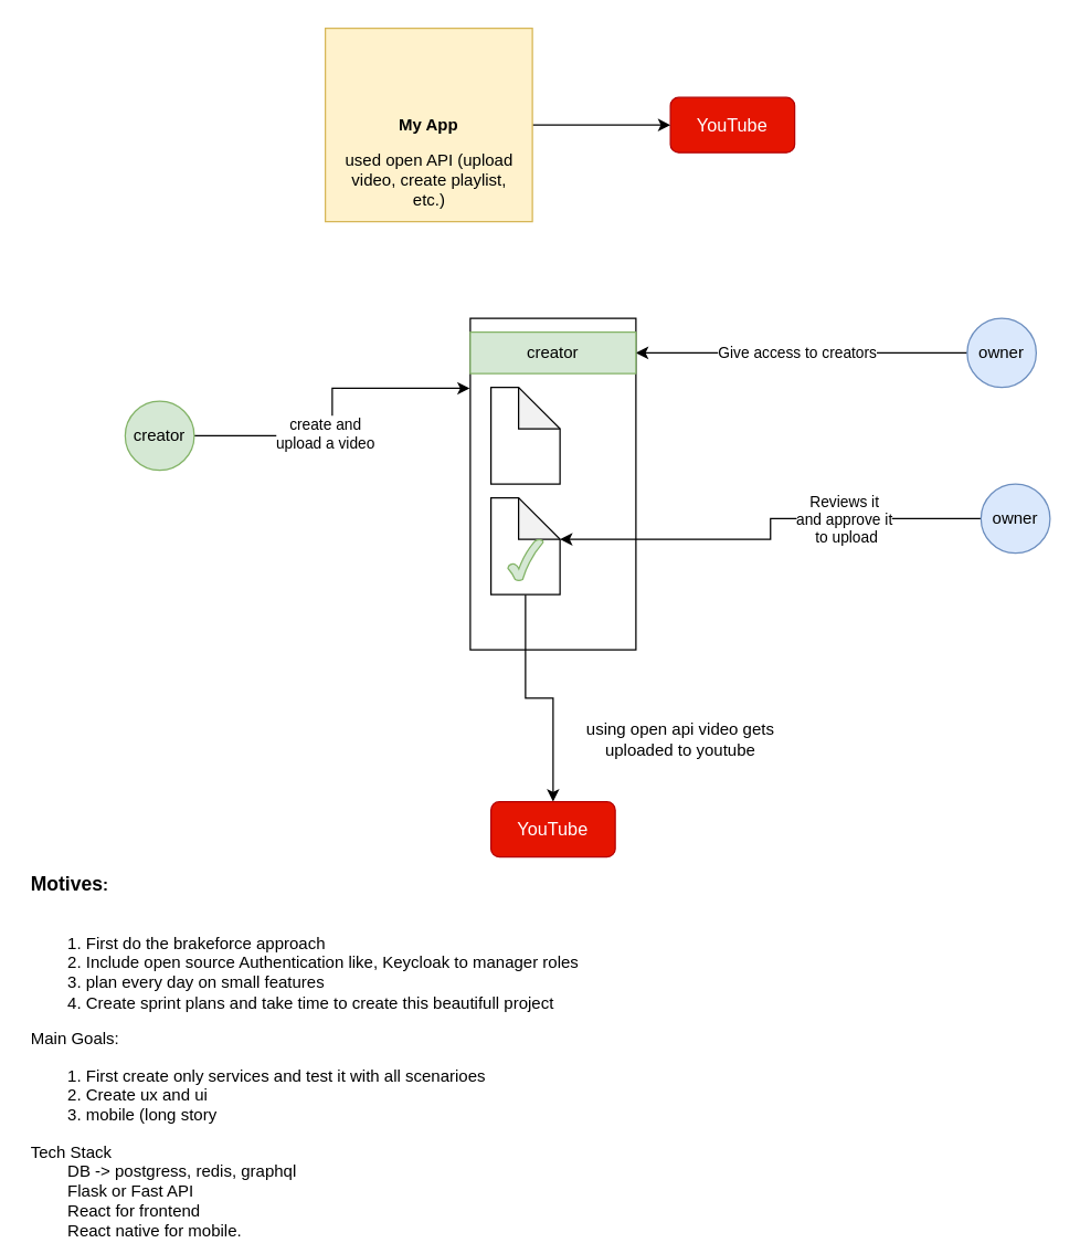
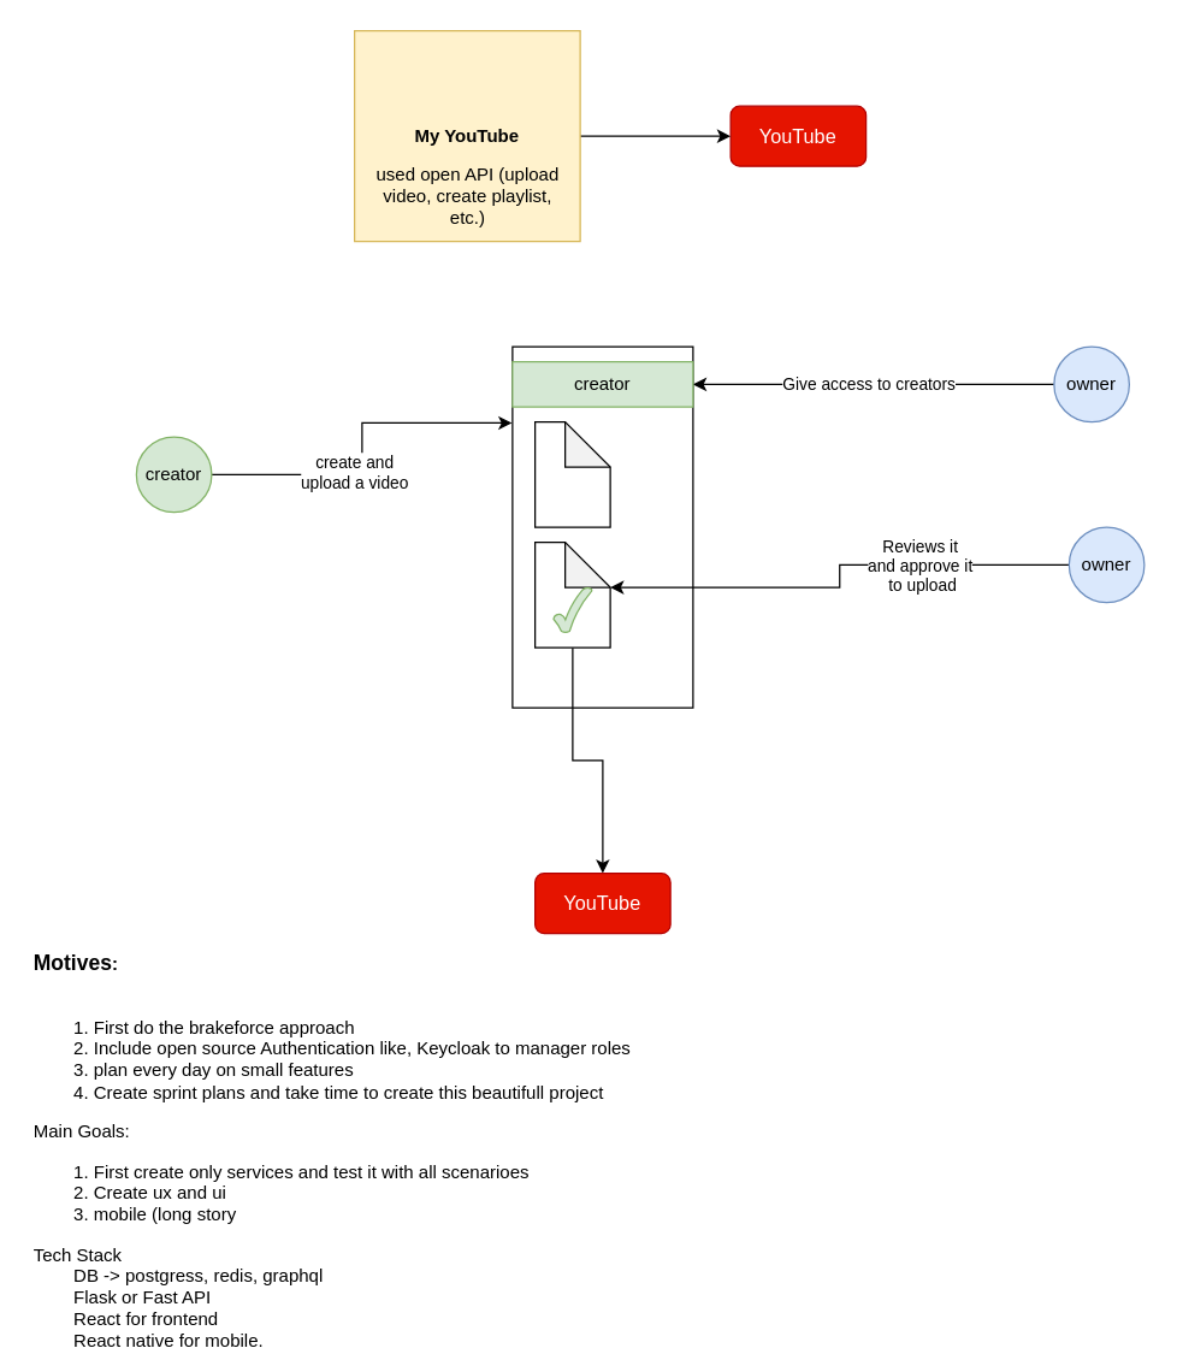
  <mxCell id="0" />
  <mxCell id="1" parent="0" />
  <mxCell id="2" value="&lt;font style=&quot;font-size: 13px;&quot;&gt;YouTube&lt;/font&gt;" style="rounded=1;whiteSpace=wrap;html=1;fillColor=#e51400;fontColor=#ffffff;strokeColor=#B20000;" vertex="1" parent="1"><mxGeometry x="485" y="70" width="90" height="40" as="geometry" /></mxCell>
  <mxCell id="3" style="edgeStyle=orthogonalEdgeStyle;rounded=0;orthogonalLoop=1;jettySize=auto;html=1;entryX=0;entryY=0.5;entryDx=0;entryDy=0;" edge="1" parent="1" source="4" target="2"><mxGeometry relative="1" as="geometry" /></mxCell>
- <mxCell id="4" value="&lt;b&gt;My App&lt;/b&gt;" style="rounded=0;whiteSpace=wrap;html=1;fillColor=#fff2cc;strokeColor=#d6b656;" vertex="1" parent="1"><mxGeometry x="235" y="20" width="150" height="140" as="geometry" /></mxCell>
+ <mxCell id="4" value="&lt;b&gt;My YouTube&lt;/b&gt;" style="rounded=0;whiteSpace=wrap;html=1;fillColor=#fff2cc;strokeColor=#d6b656;" vertex="1" parent="1"><mxGeometry x="235" y="20" width="150" height="140" as="geometry" /></mxCell>
  <mxCell id="5" value="used open API (upload video, create playlist, etc.)" style="text;html=1;strokeColor=none;fillColor=none;align=center;verticalAlign=middle;whiteSpace=wrap;rounded=0;" vertex="1" parent="1"><mxGeometry x="242.5" y="100" width="135" height="60" as="geometry" /></mxCell>
  <mxCell id="6" value="" style="rounded=0;whiteSpace=wrap;html=1;" vertex="1" parent="1"><mxGeometry x="340" y="230" width="120" height="240" as="geometry" /></mxCell>
  <mxCell id="7" style="edgeStyle=orthogonalEdgeStyle;rounded=0;orthogonalLoop=1;jettySize=auto;html=1;entryX=1;entryY=0.5;entryDx=0;entryDy=0;" edge="1" parent="1" source="9" target="13"><mxGeometry relative="1" as="geometry" /></mxCell>
  <mxCell id="8" value="Give access to creators" style="edgeLabel;html=1;align=center;verticalAlign=middle;resizable=0;points=[];" vertex="1" connectable="0" parent="7"><mxGeometry x="0.036" y="-1" relative="1" as="geometry"><mxPoint as="offset" /></mxGeometry></mxCell>
  <mxCell id="9" value="owner" style="ellipse;whiteSpace=wrap;html=1;aspect=fixed;fillColor=#dae8fc;strokeColor=#6c8ebf;" vertex="1" parent="1"><mxGeometry x="700" y="230" width="50" height="50" as="geometry" /></mxCell>
  <mxCell id="10" style="edgeStyle=orthogonalEdgeStyle;rounded=0;orthogonalLoop=1;jettySize=auto;html=1;entryX=-0.003;entryY=0.211;entryDx=0;entryDy=0;entryPerimeter=0;" edge="1" parent="1" source="12" target="6"><mxGeometry relative="1" as="geometry" /></mxCell>
  <mxCell id="11" value="create and &lt;br&gt;upload a video" style="edgeLabel;html=1;align=center;verticalAlign=middle;resizable=0;points=[];" vertex="1" connectable="0" parent="10"><mxGeometry x="-0.193" y="2" relative="1" as="geometry"><mxPoint as="offset" /></mxGeometry></mxCell>
  <mxCell id="12" value="creator" style="ellipse;whiteSpace=wrap;html=1;aspect=fixed;fillColor=#d5e8d4;strokeColor=#82b366;" vertex="1" parent="1"><mxGeometry x="90" y="290" width="50" height="50" as="geometry" /></mxCell>
  <mxCell id="13" value="creator" style="rounded=0;whiteSpace=wrap;html=1;fillColor=#d5e8d4;strokeColor=#82b366;" vertex="1" parent="1"><mxGeometry x="340" y="240" width="120" height="30" as="geometry" /></mxCell>
  <mxCell id="14" value="" style="shape=note;whiteSpace=wrap;html=1;backgroundOutline=1;darkOpacity=0.05;" vertex="1" parent="1"><mxGeometry x="355" y="280" width="50" height="70" as="geometry" /></mxCell>
  <mxCell id="15" style="edgeStyle=orthogonalEdgeStyle;rounded=0;orthogonalLoop=1;jettySize=auto;html=1;entryX=0;entryY=0;entryDx=50;entryDy=30;entryPerimeter=0;" edge="1" parent="1" source="17" target="19"><mxGeometry relative="1" as="geometry" /></mxCell>
  <mxCell id="16" value="Reviews it &lt;br&gt;and approve it&lt;br&gt;&amp;nbsp;to upload" style="edgeLabel;html=1;align=center;verticalAlign=middle;resizable=0;points=[];" vertex="1" connectable="0" parent="15"><mxGeometry x="0.162" y="-3" relative="1" as="geometry"><mxPoint x="71" y="-12" as="offset" /></mxGeometry></mxCell>
  <mxCell id="17" value="owner" style="ellipse;whiteSpace=wrap;html=1;aspect=fixed;fillColor=#dae8fc;strokeColor=#6c8ebf;" vertex="1" parent="1"><mxGeometry x="710" y="350" width="50" height="50" as="geometry" /></mxCell>
  <mxCell id="18" style="edgeStyle=orthogonalEdgeStyle;rounded=0;orthogonalLoop=1;jettySize=auto;html=1;exitX=0.5;exitY=1;exitDx=0;exitDy=0;exitPerimeter=0;entryX=0.5;entryY=0;entryDx=0;entryDy=0;" edge="1" parent="1" source="19" target="22"><mxGeometry relative="1" as="geometry" /></mxCell>
  <mxCell id="19" value="" style="shape=note;whiteSpace=wrap;html=1;backgroundOutline=1;darkOpacity=0.05;" vertex="1" parent="1"><mxGeometry x="355" y="360" width="50" height="70" as="geometry" /></mxCell>
  <mxCell id="20" value="" style="verticalLabelPosition=bottom;verticalAlign=top;html=1;shape=mxgraph.basic.tick;fillColor=#d5e8d4;strokeColor=#82b366;" vertex="1" parent="1"><mxGeometry x="367.25" y="390" width="25.5" height="30" as="geometry" /></mxCell>
  <mxCell id="21" style="edgeStyle=orthogonalEdgeStyle;rounded=0;orthogonalLoop=1;jettySize=auto;html=1;exitX=0.5;exitY=1;exitDx=0;exitDy=0;" edge="1" parent="1" source="6" target="6"><mxGeometry relative="1" as="geometry" /></mxCell>
  <mxCell id="22" value="&lt;font style=&quot;font-size: 13px;&quot;&gt;YouTube&lt;/font&gt;" style="rounded=1;whiteSpace=wrap;html=1;fillColor=#e51400;fontColor=#ffffff;strokeColor=#B20000;" vertex="1" parent="1"><mxGeometry x="355" y="580" width="90" height="40" as="geometry" /></mxCell>
- <mxCell id="23" value="using open api video gets uploaded to youtube" style="text;html=1;strokeColor=none;fillColor=none;align=center;verticalAlign=middle;whiteSpace=wrap;rounded=0;" vertex="1" parent="1"><mxGeometry x="420" y="510" width="145" height="50" as="geometry" /></mxCell>
  <mxCell id="24" value="&lt;font style=&quot;font-weight: bold; font-size: 14px;&quot;&gt;Motives&lt;/font&gt;&lt;b&gt;:&lt;/b&gt;&lt;br&gt;&lt;br&gt;&lt;ol style=&quot;&quot;&gt;&lt;li style=&quot;&quot;&gt;First do the brakeforce approach&lt;/li&gt;&lt;li style=&quot;&quot;&gt;Include open source Authentication like, Keycloak to manager roles&lt;/li&gt;&lt;li style=&quot;&quot;&gt;plan every day on small features&lt;br&gt;&lt;/li&gt;&lt;li style=&quot;&quot;&gt;Create sprint plans and take time to create this beautifull project&lt;br&gt;&lt;/li&gt;&lt;/ol&gt;&lt;div&gt;Main Goals:&lt;br&gt;&lt;ol&gt;&lt;li&gt;First create only services and test it with all scenarioes&lt;/li&gt;&lt;li&gt;Create ux and ui&lt;/li&gt;&lt;li&gt;mobile (long story&amp;nbsp;&lt;/li&gt;&lt;/ol&gt;&lt;div&gt;Tech Stack&lt;br&gt;&amp;nbsp; &amp;nbsp; &amp;nbsp; &amp;nbsp; DB -&amp;gt; postgress, redis, graphql&lt;/div&gt;&lt;div&gt;&lt;span style=&quot;white-space: pre;&quot;&gt;&#09;&lt;/span&gt;Flask or Fast API&lt;br&gt;&amp;nbsp; &amp;nbsp; &amp;nbsp; &amp;nbsp; React for frontend&lt;/div&gt;&lt;/div&gt;&lt;div&gt;&amp;nbsp; &amp;nbsp; &amp;nbsp; &amp;nbsp; React native for mobile.&lt;/div&gt;" style="text;html=1;strokeColor=none;fillColor=none;align=left;verticalAlign=middle;whiteSpace=wrap;rounded=0;" vertex="1" parent="1"><mxGeometry x="20" y="670" width="570" height="190" as="geometry" /></mxCell>
